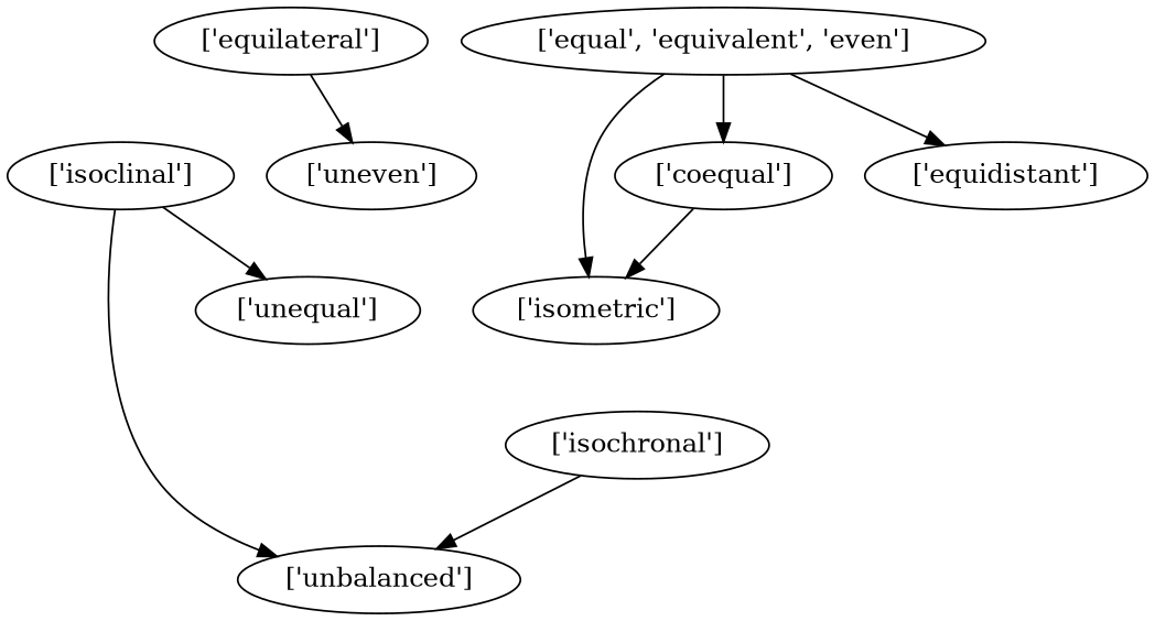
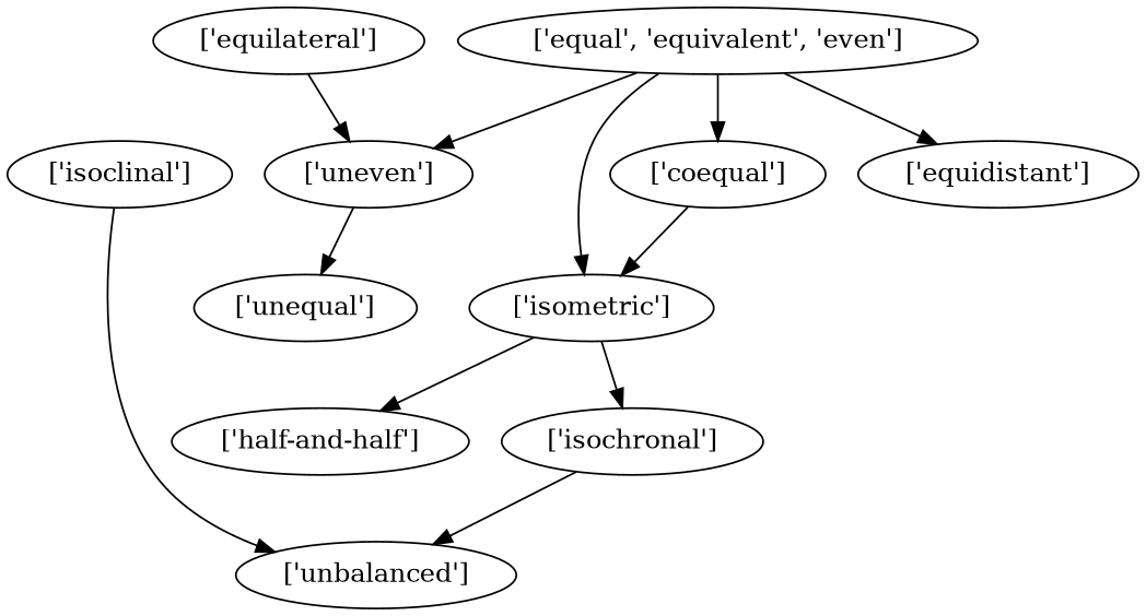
  strict digraph {
    "['isometric']"
+   "['half-and-half']"
    "['isochronal']"
    "['unbalanced']"
    "['equilateral']"
    "['uneven']"
    "['unequal']"
    "['isoclinal']"
    "['coequal']"
    "['equal', 'equivalent', 'even']"
    "['equidistant']"
+   "['isometric']" -> "['half-and-half']"
+   "['isometric']" -> "['isochronal']"
    "['isochronal']" -> "['unbalanced']"
    "['equilateral']" -> "['uneven']"
-   "['isoclinal']" -> "['unequal']"
+   "['uneven']" -> "['unequal']"
    "['isoclinal']" -> "['unbalanced']"
    "['coequal']" -> "['isometric']"
    "['equal', 'equivalent', 'even']" -> "['isometric']"
+   "['equal', 'equivalent', 'even']" -> "['uneven']"
    "['equal', 'equivalent', 'even']" -> "['coequal']"
    "['equal', 'equivalent', 'even']" -> "['equidistant']"
  }
